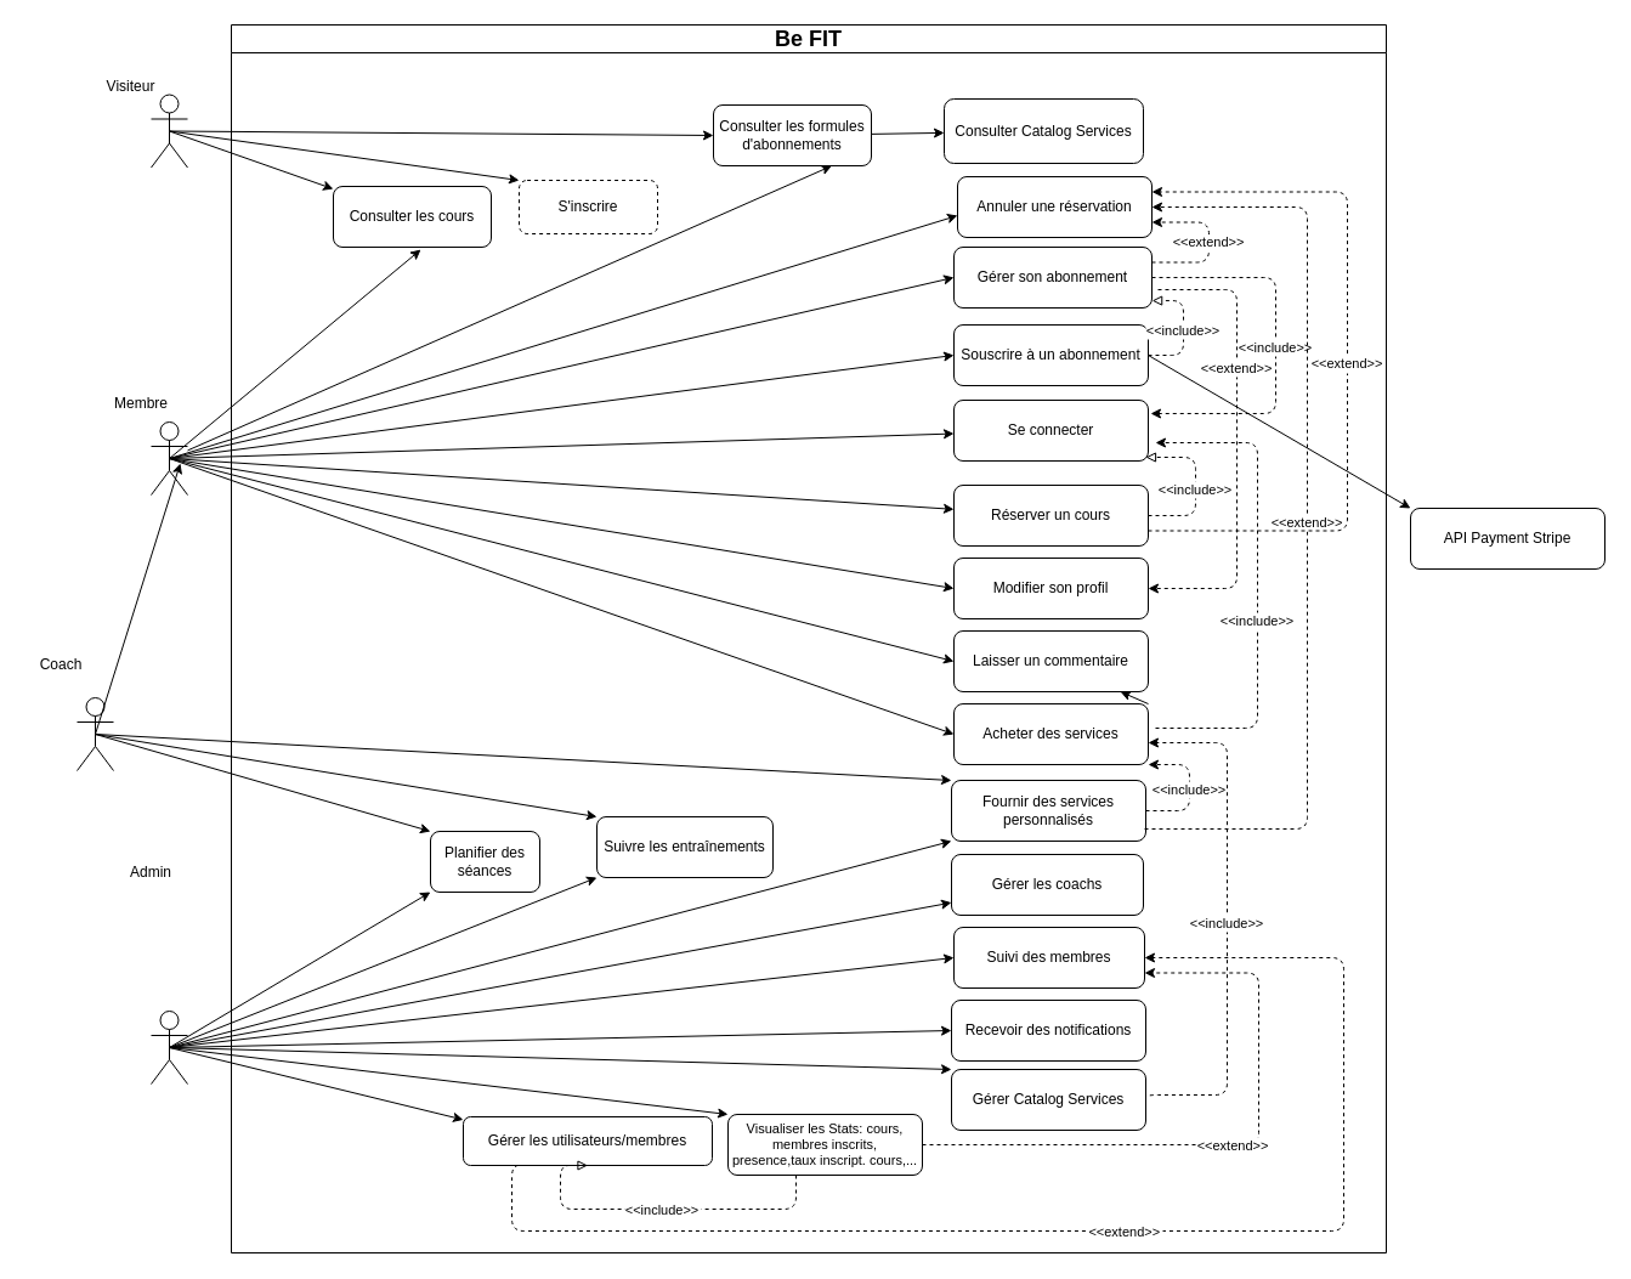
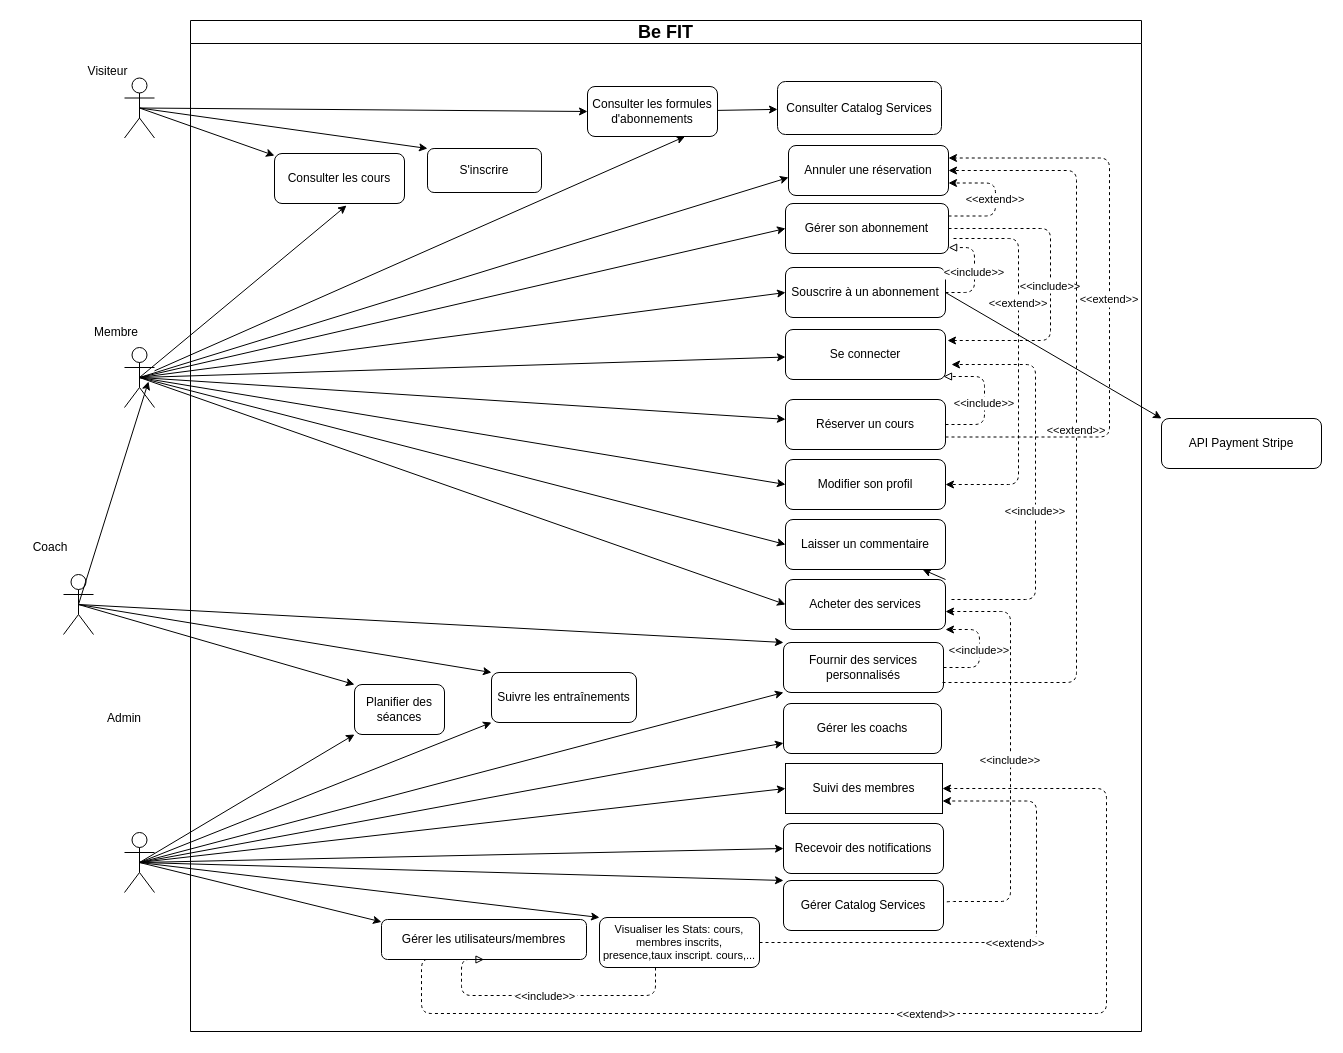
  <mxCell id="0" />
  <mxCell id="1" parent="0" />
  <mxCell id="2" value="Consulter les formules d'abonnements" style="rounded=1;whiteSpace=wrap" parent="1" vertex="1"><mxGeometry x="587" y="86" width="130" height="50" as="geometry" /></mxCell>
- <mxCell id="3" value="S'inscrire" style="rounded=1;whiteSpace=wrap;dashed=1;" parent="1" vertex="1"><mxGeometry x="427" y="148" width="114" height="44" as="geometry" /></mxCell>
+ <mxCell id="3" value="S'inscrire" style="rounded=1;whiteSpace=wrap" parent="1" vertex="1"><mxGeometry x="427" y="148" width="114" height="44" as="geometry" /></mxCell>
  <mxCell id="4" value="Consulter les cours" style="rounded=1;whiteSpace=wrap" parent="1" vertex="1"><mxGeometry x="274" y="153" width="130" height="50" as="geometry" /></mxCell>
  <mxCell id="5" value="Consulter Catalog Services" style="rounded=1;whiteSpace=wrap" parent="1" vertex="1"><mxGeometry x="777" y="81" width="164" height="53" as="geometry" /></mxCell>
  <mxCell id="6" value="Souscrire à un abonnement" style="rounded=1;whiteSpace=wrap" parent="1" vertex="1"><mxGeometry x="785" y="267" width="160" height="50" as="geometry" /></mxCell>
  <mxCell id="7" value="Réserver un cours" style="rounded=1;whiteSpace=wrap" parent="1" vertex="1"><mxGeometry x="785" y="399" width="160" height="50" as="geometry" /></mxCell>
  <mxCell id="8" value="Annuler une réservation" style="rounded=1;whiteSpace=wrap" parent="1" vertex="1"><mxGeometry x="788" y="145" width="160" height="50" as="geometry" /></mxCell>
  <mxCell id="9" value="Gérer son abonnement" style="rounded=1;whiteSpace=wrap" parent="1" vertex="1"><mxGeometry x="785" y="203" width="163" height="50" as="geometry" /></mxCell>
  <mxCell id="10" value="Se connecter" style="rounded=1;whiteSpace=wrap" parent="1" vertex="1"><mxGeometry x="785" y="329" width="160" height="50" as="geometry" /></mxCell>
  <mxCell id="11" value="Modifier son profil" style="rounded=1;whiteSpace=wrap" parent="1" vertex="1"><mxGeometry x="785" y="459" width="160" height="50" as="geometry" /></mxCell>
  <mxCell id="12" value="Laisser un commentaire" style="rounded=1;whiteSpace=wrap" parent="1" vertex="1"><mxGeometry x="785" y="519" width="160" height="50" as="geometry" /></mxCell>
  <mxCell id="13" value="Acheter des services" style="rounded=1;whiteSpace=wrap" parent="1" vertex="1"><mxGeometry x="785" y="579" width="160" height="50" as="geometry" /></mxCell>
  <mxCell id="14" value="Gérer Catalog Services" style="rounded=1;whiteSpace=wrap" parent="1" vertex="1"><mxGeometry x="783" y="880" width="160" height="50" as="geometry" /></mxCell>
  <mxCell id="15" value="&#10;Visualiser les Stats: cours, membres inscrits, presence,taux inscript. cours,...&#10;" style="rounded=1;whiteSpace=wrap;fontSize=11;" parent="1" vertex="1"><mxGeometry x="599" y="917" width="160" height="50" as="geometry" /></mxCell>
  <mxCell id="16" value="Recevoir des notifications" style="rounded=1;whiteSpace=wrap" parent="1" vertex="1"><mxGeometry x="783" y="823" width="160" height="50" as="geometry" /></mxCell>
  <mxCell id="17" value="Gérer les utilisateurs/membres" style="rounded=1;whiteSpace=wrap" parent="1" vertex="1"><mxGeometry x="381" y="919" width="205" height="40" as="geometry" /></mxCell>
- <mxCell id="18" value="Suivi des membres" style="rounded=1;whiteSpace=wrap" parent="1" vertex="1"><mxGeometry x="785" y="763" width="157" height="50" as="geometry" /></mxCell>
+ <mxCell id="18" value="Suivi des membres" style="whiteSpace=wrap;rounded=0;" parent="1" vertex="1"><mxGeometry x="785" y="763" width="157" height="50" as="geometry" /></mxCell>
  <mxCell id="19" value="Gérer les coachs" style="rounded=1;whiteSpace=wrap" parent="1" vertex="1"><mxGeometry x="783" y="703" width="158" height="50" as="geometry" /></mxCell>
  <mxCell id="20" value="Planifier des séances" style="rounded=1;whiteSpace=wrap" parent="1" vertex="1"><mxGeometry x="354" y="684" width="90" height="50" as="geometry" /></mxCell>
  <mxCell id="21" value="Suivre les entraînements" style="rounded=1;whiteSpace=wrap" parent="1" vertex="1"><mxGeometry x="491" y="672" width="145" height="50" as="geometry" /></mxCell>
  <mxCell id="22" value="Fournir des services personnalisés" style="rounded=1;whiteSpace=wrap" parent="1" vertex="1"><mxGeometry x="783" y="642" width="160" height="50" as="geometry" /></mxCell>
  <mxCell id="23" style="rounded=1;entryX=0;entryY=0.5;entryDx=0;entryDy=0;exitX=0.5;exitY=0.5;exitDx=0;exitDy=0;exitPerimeter=0;" parent="1" source="47" target="2" edge="1"><mxGeometry relative="1" as="geometry"><mxPoint x="265" y="219" as="sourcePoint" /></mxGeometry></mxCell>
  <mxCell id="24" style="rounded=1;entryX=0;entryY=0;entryDx=0;entryDy=0;exitX=0.5;exitY=0.5;exitDx=0;exitDy=0;exitPerimeter=0;" parent="1" source="47" target="3" edge="1"><mxGeometry relative="1" as="geometry"><mxPoint x="275" y="209" as="sourcePoint" /></mxGeometry></mxCell>
  <mxCell id="25" style="rounded=1;exitX=0.5;exitY=0.5;exitDx=0;exitDy=0;exitPerimeter=0;" parent="1" source="47" target="4" edge="1"><mxGeometry relative="1" as="geometry"><mxPoint x="285" y="234" as="sourcePoint" /></mxGeometry></mxCell>
  <mxCell id="26" style="rounded=1;" parent="1" source="2" target="5" edge="1"><mxGeometry relative="1" as="geometry" /></mxCell>
  <mxCell id="27" style="rounded=1;entryX=0;entryY=0.5;entryDx=0;entryDy=0;exitX=0.5;exitY=0.5;exitDx=0;exitDy=0;exitPerimeter=0;" parent="1" source="49" target="6" edge="1"><mxGeometry relative="1" as="geometry"><mxPoint x="285" y="376.593" as="sourcePoint" /></mxGeometry></mxCell>
  <mxCell id="28" style="rounded=1;exitX=0.5;exitY=0.5;exitDx=0;exitDy=0;exitPerimeter=0;" parent="1" source="49" target="7" edge="1"><mxGeometry relative="1" as="geometry"><mxPoint x="285" y="386.581" as="sourcePoint" /></mxGeometry></mxCell>
  <mxCell id="29" style="rounded=1;entryX=0;entryY=0.64;entryDx=0;entryDy=0;entryPerimeter=0;exitX=0.5;exitY=0.5;exitDx=0;exitDy=0;exitPerimeter=0;" parent="1" source="49" target="8" edge="1"><mxGeometry relative="1" as="geometry"><mxPoint x="279.764" y="369" as="sourcePoint" /></mxGeometry></mxCell>
  <mxCell id="30" style="rounded=1;entryX=0;entryY=0.5;entryDx=0;entryDy=0;exitX=0.5;exitY=0.5;exitDx=0;exitDy=0;exitPerimeter=0;" parent="1" source="49" target="9" edge="1"><mxGeometry relative="1" as="geometry"><mxPoint x="285" y="371" as="sourcePoint" /></mxGeometry></mxCell>
  <mxCell id="31" style="rounded=1;exitX=0.5;exitY=0.5;exitDx=0;exitDy=0;exitPerimeter=0;" parent="1" source="49" target="10" edge="1"><mxGeometry relative="1" as="geometry"><mxPoint x="285" y="382.065" as="sourcePoint" /></mxGeometry></mxCell>
  <mxCell id="32" style="rounded=1;entryX=0;entryY=0.5;entryDx=0;entryDy=0;exitX=0.5;exitY=0.5;exitDx=0;exitDy=0;exitPerimeter=0;" parent="1" source="49" target="11" edge="1"><mxGeometry relative="1" as="geometry"><mxPoint x="285" y="391.407" as="sourcePoint" /></mxGeometry></mxCell>
  <mxCell id="33" style="rounded=1;entryX=0;entryY=0.5;entryDx=0;entryDy=0;exitX=0.5;exitY=0.5;exitDx=0;exitDy=0;exitPerimeter=0;" parent="1" source="49" target="12" edge="1"><mxGeometry relative="1" as="geometry"><mxPoint x="285" y="395.852" as="sourcePoint" /></mxGeometry></mxCell>
  <mxCell id="34" style="rounded=1;entryX=0;entryY=0.5;entryDx=0;entryDy=0;exitX=0.5;exitY=0.5;exitDx=0;exitDy=0;exitPerimeter=0;" parent="1" source="49" target="13" edge="1"><mxGeometry relative="1" as="geometry"><mxPoint x="281.818" y="399" as="sourcePoint" /><mxPoint x="785" y="579" as="targetPoint" /></mxGeometry></mxCell>
  <mxCell id="35" style="rounded=1;exitX=0.5;exitY=0.5;exitDx=0;exitDy=0;exitPerimeter=0;entryX=0;entryY=0;entryDx=0;entryDy=0;" parent="1" source="50" target="14" edge="1"><mxGeometry relative="1" as="geometry"><mxPoint x="277.4" y="549" as="sourcePoint" /><mxPoint x="632" y="882" as="targetPoint" /></mxGeometry></mxCell>
  <mxCell id="36" style="rounded=1;exitX=0.5;exitY=0.5;exitDx=0;exitDy=0;exitPerimeter=0;entryX=0;entryY=0;entryDx=0;entryDy=0;" parent="1" source="50" target="15" edge="1"><mxGeometry relative="1" as="geometry"><mxPoint x="270.312" y="549" as="sourcePoint" /><mxPoint x="461" y="879" as="targetPoint" /></mxGeometry></mxCell>
  <mxCell id="37" style="rounded=1;exitX=0.5;exitY=0.5;exitDx=0;exitDy=0;exitPerimeter=0;entryX=0;entryY=0.06;entryDx=0;entryDy=0;entryPerimeter=0;" parent="1" source="50" target="17" edge="1"><mxGeometry relative="1" as="geometry"><mxPoint x="267.606" y="549" as="sourcePoint" /><mxPoint x="292" y="905" as="targetPoint" /></mxGeometry></mxCell>
  <mxCell id="38" style="rounded=1;entryX=0;entryY=0.5;entryDx=0;entryDy=0;exitX=0.5;exitY=0.5;exitDx=0;exitDy=0;exitPerimeter=0;" parent="1" source="50" target="18" edge="1"><mxGeometry relative="1" as="geometry"><mxPoint x="285" y="543.63" as="sourcePoint" /></mxGeometry></mxCell>
  <mxCell id="39" style="rounded=1;exitX=0.5;exitY=0.5;exitDx=0;exitDy=0;exitPerimeter=0;" parent="1" source="50" target="19" edge="1"><mxGeometry relative="1" as="geometry"><mxPoint x="261.023" y="549" as="sourcePoint" /></mxGeometry></mxCell>
  <mxCell id="40" style="rounded=1;exitX=0.5;exitY=0.5;exitDx=0;exitDy=0;exitPerimeter=0;entryX=0;entryY=0.5;entryDx=0;entryDy=0;" parent="1" source="50" target="16" edge="1"><mxGeometry relative="1" as="geometry"><mxPoint x="285" y="548.074" as="sourcePoint" /><mxPoint x="775" y="829" as="targetPoint" /></mxGeometry></mxCell>
  <mxCell id="41" style="rounded=1;exitX=0.5;exitY=0.5;exitDx=0;exitDy=0;exitPerimeter=0;entryX=0;entryY=0;entryDx=0;entryDy=0;" parent="1" source="53" target="20" edge="1"><mxGeometry relative="1" as="geometry"><mxPoint x="251.875" y="699" as="sourcePoint" /><mxPoint x="775" y="765" as="targetPoint" /></mxGeometry></mxCell>
  <mxCell id="42" style="rounded=1;exitX=0.5;exitY=0.5;exitDx=0;exitDy=0;exitPerimeter=0;entryX=0;entryY=0;entryDx=0;entryDy=0;" parent="1" source="53" target="21" edge="1"><mxGeometry relative="1" as="geometry"><mxPoint x="262.5" y="699" as="sourcePoint" /><mxPoint x="499" y="684" as="targetPoint" /></mxGeometry></mxCell>
  <mxCell id="43" style="rounded=1;exitX=0.5;exitY=0.5;exitDx=0;exitDy=0;exitPerimeter=0;entryX=0;entryY=0;entryDx=0;entryDy=0;" parent="1" source="53" target="22" edge="1"><mxGeometry relative="1" as="geometry"><mxPoint x="273.125" y="699" as="sourcePoint" /><mxPoint x="782" y="722" as="targetPoint" /></mxGeometry></mxCell>
  <mxCell id="44" value="&lt;&lt;include&gt;&gt;" style="edgeStyle=orthogonalEdgeStyle;endArrow=block;endFill=0;dashed=1;exitX=1;exitY=0.5;exitDx=0;exitDy=0;entryX=1.001;entryY=0.881;entryDx=0;entryDy=0;entryPerimeter=0;" parent="1" source="6" target="9" edge="1"><mxGeometry relative="1" as="geometry"><mxPoint x="945" y="249" as="targetPoint" /><Array as="points"><mxPoint x="974" y="292" /><mxPoint x="974" y="247" /></Array></mxGeometry></mxCell>
  <mxCell id="45" value="&lt;&lt;include&gt;&gt;" style="edgeStyle=orthogonalEdgeStyle;endArrow=block;endFill=0;dashed=1;exitX=1;exitY=0.5;exitDx=0;exitDy=0;" parent="1" source="7" edge="1"><mxGeometry x="-0.047" relative="1" as="geometry"><mxPoint x="943" y="376" as="targetPoint" /><Array as="points"><mxPoint x="984" y="424" /><mxPoint x="984" y="376" /></Array><mxPoint as="offset" /></mxGeometry></mxCell>
  <mxCell id="46" value="&lt;&lt;include&gt;&gt;" style="edgeStyle=orthogonalEdgeStyle;endArrow=block;endFill=0;dashed=1;entryX=0.5;entryY=1;entryDx=0;entryDy=0;" parent="1" source="15" target="17" edge="1"><mxGeometry x="-0.015" relative="1" as="geometry"><mxPoint x="577" y="1010" as="sourcePoint" /><Array as="points"><mxPoint x="655" y="995" /><mxPoint x="461" y="995" /></Array><mxPoint as="offset" /></mxGeometry></mxCell>
  <mxCell id="47" value="" style="shape=umlActor;verticalLabelPosition=bottom;verticalAlign=top;html=1;outlineConnect=0;" parent="1" vertex="1"><mxGeometry x="124" y="77.5" width="30" height="60" as="geometry" /></mxCell>
  <mxCell id="48" value="Visiteur" style="text;html=1;align=center;verticalAlign=middle;resizable=0;points=[];autosize=1;strokeColor=none;fillColor=none;" parent="1" vertex="1"><mxGeometry x="77" y="56" width="60" height="30" as="geometry" /></mxCell>
  <mxCell id="49" value="" style="shape=umlActor;verticalLabelPosition=bottom;verticalAlign=top;html=1;outlineConnect=0;" parent="1" vertex="1"><mxGeometry x="124" y="347" width="30" height="60" as="geometry" /></mxCell>
  <mxCell id="50" value="" style="shape=umlActor;verticalLabelPosition=bottom;verticalAlign=top;html=1;outlineConnect=0;" parent="1" vertex="1"><mxGeometry x="124" y="832" width="30" height="60" as="geometry" /></mxCell>
  <mxCell id="51" value="Admin" style="text;html=1;align=center;verticalAlign=middle;whiteSpace=wrap;rounded=0;" parent="1" vertex="1"><mxGeometry x="94" y="703" width="60" height="30" as="geometry" /></mxCell>
  <mxCell id="52" value="Membre" style="text;html=1;align=center;verticalAlign=middle;whiteSpace=wrap;rounded=0;" parent="1" vertex="1"><mxGeometry x="86" y="317" width="60" height="30" as="geometry" /></mxCell>
  <mxCell id="53" value="" style="shape=umlActor;verticalLabelPosition=bottom;verticalAlign=top;html=1;outlineConnect=0;" parent="1" vertex="1"><mxGeometry x="63" y="574" width="30" height="60" as="geometry" /></mxCell>
  <mxCell id="54" value="Coach" style="text;html=1;align=center;verticalAlign=middle;whiteSpace=wrap;rounded=0;" parent="1" vertex="1"><mxGeometry x="20" y="532" width="60" height="30" as="geometry" /></mxCell>
  <mxCell id="55" value="API Payment Stripe" style="rounded=1;whiteSpace=wrap" parent="1" vertex="1"><mxGeometry x="1161" y="418" width="160" height="50" as="geometry" /></mxCell>
  <mxCell id="56" value="" style="endArrow=classic;html=1;rounded=0;entryX=0;entryY=0;entryDx=0;entryDy=0;exitX=1;exitY=0.5;exitDx=0;exitDy=0;" parent="1" source="6" target="55" edge="1"><mxGeometry width="50" height="50" relative="1" as="geometry"><mxPoint x="582" y="534" as="sourcePoint" /><mxPoint x="632" y="484" as="targetPoint" /></mxGeometry></mxCell>
  <mxCell id="57" value="" style="endArrow=classic;html=1;rounded=0;exitX=1;exitY=0;exitDx=0;exitDy=0;" parent="1" source="13" target="12" edge="1"><mxGeometry width="50" height="50" relative="1" as="geometry"><mxPoint x="582" y="534" as="sourcePoint" /><mxPoint x="632" y="484" as="targetPoint" /></mxGeometry></mxCell>
  <mxCell id="58" value="" style="endArrow=classic;html=1;rounded=0;exitX=0.5;exitY=0.5;exitDx=0;exitDy=0;exitPerimeter=0;entryX=0;entryY=1;entryDx=0;entryDy=0;" parent="1" source="50" target="20" edge="1"><mxGeometry width="50" height="50" relative="1" as="geometry"><mxPoint x="854" y="648" as="sourcePoint" /><mxPoint x="904" y="598" as="targetPoint" /></mxGeometry></mxCell>
  <mxCell id="59" value="" style="endArrow=classic;html=1;rounded=0;exitX=0.5;exitY=0.5;exitDx=0;exitDy=0;exitPerimeter=0;entryX=0;entryY=1;entryDx=0;entryDy=0;" parent="1" source="50" target="21" edge="1"><mxGeometry width="50" height="50" relative="1" as="geometry"><mxPoint x="854" y="648" as="sourcePoint" /><mxPoint x="538" y="775" as="targetPoint" /></mxGeometry></mxCell>
  <mxCell id="60" value="" style="endArrow=classic;html=1;rounded=0;exitX=0.5;exitY=0.5;exitDx=0;exitDy=0;exitPerimeter=0;entryX=0;entryY=1;entryDx=0;entryDy=0;" parent="1" source="50" target="22" edge="1"><mxGeometry width="50" height="50" relative="1" as="geometry"><mxPoint x="854" y="796" as="sourcePoint" /><mxPoint x="904" y="746" as="targetPoint" /></mxGeometry></mxCell>
  <mxCell id="61" value="" style="endArrow=classic;html=1;rounded=0;entryX=0.75;entryY=1;entryDx=0;entryDy=0;" parent="1" source="49" target="2" edge="1"><mxGeometry width="50" height="50" relative="1" as="geometry"><mxPoint x="854" y="377" as="sourcePoint" /><mxPoint x="706" y="140" as="targetPoint" /></mxGeometry></mxCell>
  <mxCell id="62" value="" style="endArrow=classic;html=1;rounded=0;exitX=0.5;exitY=0.5;exitDx=0;exitDy=0;exitPerimeter=0;entryX=0.554;entryY=1.04;entryDx=0;entryDy=0;entryPerimeter=0;" parent="1" source="49" target="4" edge="1"><mxGeometry width="50" height="50" relative="1" as="geometry"><mxPoint x="245" y="319" as="sourcePoint" /><mxPoint x="397" y="204" as="targetPoint" /></mxGeometry></mxCell>
  <mxCell id="63" value="" style="endArrow=classic;html=1;rounded=0;exitX=0.5;exitY=0.5;exitDx=0;exitDy=0;exitPerimeter=0;" parent="1" source="53" edge="1"><mxGeometry width="50" height="50" relative="1" as="geometry"><mxPoint x="600" y="530" as="sourcePoint" /><mxPoint x="148" y="381" as="targetPoint" /></mxGeometry></mxCell>
  <mxCell id="64" value="&lt;font style=&quot;font-size: 18px;&quot;&gt;Be FIT&lt;/font&gt;" style="swimlane;whiteSpace=wrap;html=1;startSize=23;" parent="1" vertex="1"><mxGeometry x="190" y="20" width="951" height="1011" as="geometry" /></mxCell>
  <mxCell id="65" style="edgeStyle=orthogonalEdgeStyle;rounded=0;orthogonalLoop=1;jettySize=auto;html=1;exitX=0.5;exitY=1;exitDx=0;exitDy=0;" parent="64" edge="1"><mxGeometry relative="1" as="geometry"><mxPoint x="315" y="585" as="sourcePoint" /><mxPoint x="315" y="585" as="targetPoint" /></mxGeometry></mxCell>
  <mxCell id="66" value="&lt;&lt;include&gt;&gt;" style="edgeStyle=orthogonalEdgeStyle;rounded=1;dashed=1;" parent="64" edge="1"><mxGeometry x="-0.141" relative="1" as="geometry"><mxPoint x="761" y="579" as="sourcePoint" /><mxPoint x="761" y="344" as="targetPoint" /><Array as="points"><mxPoint x="845" y="579" /><mxPoint x="845" y="344" /></Array><mxPoint as="offset" /></mxGeometry></mxCell>
  <mxCell id="67" value="&lt;&lt;include&gt;&gt;" style="edgeStyle=orthogonalEdgeStyle;rounded=1;dashed=1;entryX=1;entryY=1;entryDx=0;entryDy=0;" parent="1" source="22" target="13" edge="1"><mxGeometry relative="1" as="geometry"><mxPoint x="962" y="664" as="sourcePoint" /><mxPoint x="842" y="624" as="targetPoint" /><Array as="points"><mxPoint x="979" y="667" /><mxPoint x="979" y="629" /></Array></mxGeometry></mxCell>
  <mxCell id="68" value="&lt;&lt;include&gt;&gt;" style="edgeStyle=orthogonalEdgeStyle;rounded=1;dashed=1;exitX=1;exitY=0.5;exitDx=0;exitDy=0;" parent="1" source="14" edge="1"><mxGeometry relative="1" as="geometry"><mxPoint x="1069" y="786" as="sourcePoint" /><mxPoint x="945" y="611" as="targetPoint" /><Array as="points"><mxPoint x="943" y="901" /><mxPoint x="1010" y="901" /><mxPoint x="1010" y="611" /></Array></mxGeometry></mxCell>
  <mxCell id="69" value="&lt;&lt;include&gt;&gt;" style="edgeStyle=orthogonalEdgeStyle;rounded=1;dashed=1;exitX=1;exitY=0.5;exitDx=0;exitDy=0;" parent="1" source="9" edge="1"><mxGeometry relative="1" as="geometry"><mxPoint x="949" y="235" as="sourcePoint" /><mxPoint x="947" y="340" as="targetPoint" /><Array as="points"><mxPoint x="1050" y="228" /><mxPoint x="1050" y="340" /></Array></mxGeometry></mxCell>
  <mxCell id="70" value="&lt;&lt;extend&gt;&gt;" style="edgeStyle=orthogonalEdgeStyle;rounded=1;dashed=1;entryX=1;entryY=0.5;entryDx=0;entryDy=0;" parent="1" target="8" edge="1"><mxGeometry relative="1" as="geometry"><mxPoint x="942" y="682" as="sourcePoint" /><mxPoint x="1175" y="511" as="targetPoint" /><Array as="points"><mxPoint x="1076" y="682" /><mxPoint x="1076" y="170" /></Array><mxPoint as="offset" /></mxGeometry></mxCell>
  <mxCell id="71" value="&lt;&lt;extend&gt;&gt;" style="edgeStyle=orthogonalEdgeStyle;rounded=1;dashed=1;entryX=1;entryY=0.25;entryDx=0;entryDy=0;exitX=1;exitY=0.75;exitDx=0;exitDy=0;" parent="1" source="7" target="8" edge="1"><mxGeometry relative="1" as="geometry"><mxPoint x="1131" y="283" as="sourcePoint" /><mxPoint x="1361" y="113" as="targetPoint" /><Array as="points"><mxPoint x="1109" y="437" /><mxPoint x="1109" y="158" /></Array></mxGeometry></mxCell>
  <mxCell id="72" value="&lt;&lt;extend&gt;&gt;" style="edgeStyle=orthogonalEdgeStyle;rounded=1;dashed=1;entryX=1;entryY=0.75;entryDx=0;entryDy=0;exitX=1;exitY=0.25;exitDx=0;exitDy=0;" parent="1" source="9" target="8" edge="1"><mxGeometry relative="1" as="geometry"><mxPoint x="1226" y="168" as="sourcePoint" /><mxPoint x="1456" y="-2" as="targetPoint" /><Array as="points"><mxPoint x="995" y="216" /><mxPoint x="995" y="183" /><mxPoint x="948" y="183" /></Array></mxGeometry></mxCell>
  <mxCell id="73" value="&lt;&lt;extend&gt;&gt;" style="edgeStyle=orthogonalEdgeStyle;rounded=1;dashed=1;entryX=1;entryY=0.5;entryDx=0;entryDy=0;" parent="1" target="11" edge="1"><mxGeometry x="-0.328" relative="1" as="geometry"><mxPoint x="953" y="238" as="sourcePoint" /><mxPoint x="1267" y="88.5" as="targetPoint" /><Array as="points"><mxPoint x="1018" y="238" /><mxPoint x="1018" y="484" /></Array><mxPoint as="offset" /></mxGeometry></mxCell>
  <mxCell id="74" value="&lt;&lt;extend&gt;&gt;" style="edgeStyle=orthogonalEdgeStyle;rounded=1;dashed=1;exitX=1;exitY=0.5;exitDx=0;exitDy=0;entryX=1;entryY=0.75;entryDx=0;entryDy=0;" edge="1" parent="1" source="15" target="18"><mxGeometry relative="1" as="geometry"><mxPoint x="1077" y="842" as="sourcePoint" /><mxPoint x="983" y="726" as="targetPoint" /><Array as="points"><mxPoint x="1036" y="942" /><mxPoint x="1036" y="801" /></Array></mxGeometry></mxCell>
  <mxCell id="75" value="&lt;&lt;extend&gt;&gt;" style="edgeStyle=orthogonalEdgeStyle;rounded=1;dashed=1;entryX=1;entryY=0.5;entryDx=0;entryDy=0;exitX=0.25;exitY=1;exitDx=0;exitDy=0;" edge="1" parent="1" source="17" target="18"><mxGeometry relative="1" as="geometry"><mxPoint x="409" y="1023" as="sourcePoint" /><mxPoint x="945" y="775" as="targetPoint" /><Array as="points"><mxPoint x="421" y="1013" /><mxPoint x="1106" y="1013" /><mxPoint x="1106" y="788" /></Array></mxGeometry></mxCell>
